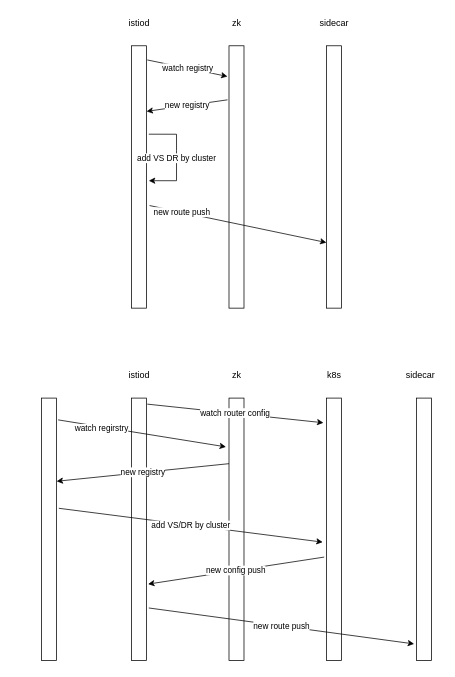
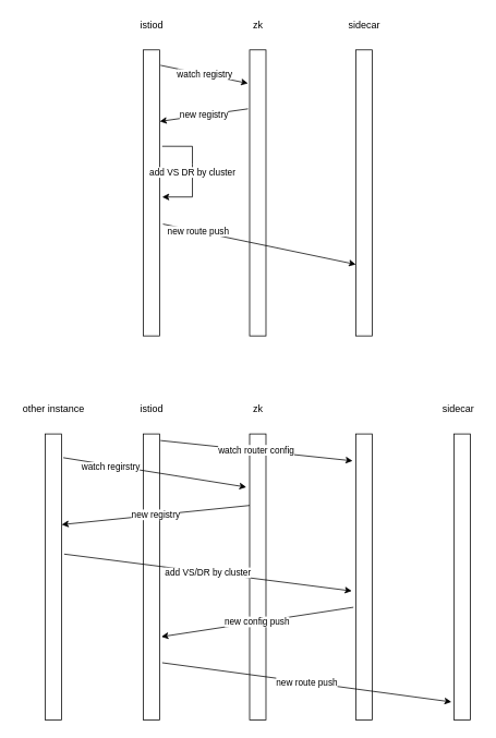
  <mxCell id="0" />
  <mxCell id="1" parent="0" />
  <mxCell id="2" value="" style="rounded=0;whiteSpace=wrap;html=1;" vertex="1" parent="1"><mxGeometry x="175" y="60" width="20" height="350" as="geometry" /></mxCell>
  <mxCell id="3" value="istiod" style="text;html=1;align=center;verticalAlign=middle;resizable=0;points=[];autosize=1;strokeColor=none;fillColor=none;" vertex="1" parent="1"><mxGeometry x="165" y="20" width="40" height="20" as="geometry" /></mxCell>
  <mxCell id="4" value="" style="rounded=0;whiteSpace=wrap;html=1;" vertex="1" parent="1"><mxGeometry x="305" y="60" width="20" height="350" as="geometry" /></mxCell>
  <mxCell id="5" value="zk" style="text;html=1;align=center;verticalAlign=middle;resizable=0;points=[];autosize=1;strokeColor=none;fillColor=none;" vertex="1" parent="1"><mxGeometry x="300" y="20" width="30" height="20" as="geometry" /></mxCell>
  <mxCell id="6" value="" style="rounded=0;whiteSpace=wrap;html=1;" vertex="1" parent="1"><mxGeometry x="435" y="60" width="20" height="350" as="geometry" /></mxCell>
  <mxCell id="7" value="sidecar" style="text;html=1;align=center;verticalAlign=middle;resizable=0;points=[];autosize=1;strokeColor=none;fillColor=none;" vertex="1" parent="1"><mxGeometry x="420" y="20" width="50" height="20" as="geometry" /></mxCell>
  <mxCell id="8" value="watch registry" style="endArrow=classic;html=1;rounded=0;exitX=1.05;exitY=0.054;exitDx=0;exitDy=0;exitPerimeter=0;entryX=-0.1;entryY=0.117;entryDx=0;entryDy=0;entryPerimeter=0;" edge="1" parent="1" source="2" target="4"><mxGeometry width="50" height="50" relative="1" as="geometry"><mxPoint x="355" y="240" as="sourcePoint" /><mxPoint x="405" y="190" as="targetPoint" /></mxGeometry></mxCell>
  <mxCell id="9" value="new registry" style="endArrow=classic;html=1;rounded=0;exitX=-0.1;exitY=0.206;exitDx=0;exitDy=0;exitPerimeter=0;entryX=1;entryY=0.25;entryDx=0;entryDy=0;" edge="1" parent="1" source="4" target="2"><mxGeometry width="50" height="50" relative="1" as="geometry"><mxPoint x="355" y="240" as="sourcePoint" /><mxPoint x="405" y="190" as="targetPoint" /></mxGeometry></mxCell>
  <mxCell id="10" value="add VS DR by cluster" style="endArrow=classic;html=1;rounded=0;exitX=1.15;exitY=0.337;exitDx=0;exitDy=0;exitPerimeter=0;" edge="1" parent="1" source="2"><mxGeometry x="0.015" width="50" height="50" relative="1" as="geometry"><mxPoint x="355" y="240" as="sourcePoint" /><mxPoint x="198" y="240" as="targetPoint" /><Array as="points"><mxPoint x="235" y="178" /><mxPoint x="235" y="200" /><mxPoint x="235" y="240" /></Array><mxPoint as="offset" /></mxGeometry></mxCell>
  <mxCell id="11" value="" style="endArrow=classic;html=1;rounded=0;exitX=1.2;exitY=0.609;exitDx=0;exitDy=0;exitPerimeter=0;entryX=0;entryY=0.75;entryDx=0;entryDy=0;" edge="1" parent="1" source="2" target="6"><mxGeometry width="50" height="50" relative="1" as="geometry"><mxPoint x="355" y="240" as="sourcePoint" /><mxPoint x="405" y="190" as="targetPoint" /></mxGeometry></mxCell>
  <mxCell id="12" value="new route push" style="edgeLabel;html=1;align=center;verticalAlign=middle;resizable=0;points=[];" vertex="1" connectable="0" parent="11"><mxGeometry x="-0.644" relative="1" as="geometry"><mxPoint as="offset" /></mxGeometry></mxCell>
  <mxCell id="13" value="" style="rounded=0;whiteSpace=wrap;html=1;" vertex="1" parent="1"><mxGeometry x="175" y="530" width="20" height="350" as="geometry" /></mxCell>
  <mxCell id="14" value="istiod" style="text;html=1;align=center;verticalAlign=middle;resizable=0;points=[];autosize=1;strokeColor=none;fillColor=none;" vertex="1" parent="1"><mxGeometry x="165" y="490" width="40" height="20" as="geometry" /></mxCell>
  <mxCell id="15" value="" style="rounded=0;whiteSpace=wrap;html=1;" vertex="1" parent="1"><mxGeometry x="305" y="530" width="20" height="350" as="geometry" /></mxCell>
  <mxCell id="16" value="zk" style="text;html=1;align=center;verticalAlign=middle;resizable=0;points=[];autosize=1;strokeColor=none;fillColor=none;" vertex="1" parent="1"><mxGeometry x="300" y="490" width="30" height="20" as="geometry" /></mxCell>
  <mxCell id="17" value="" style="rounded=0;whiteSpace=wrap;html=1;" vertex="1" parent="1"><mxGeometry x="435" y="530" width="20" height="350" as="geometry" /></mxCell>
  <mxCell id="18" value="sidecar" style="text;html=1;align=center;verticalAlign=middle;resizable=0;points=[];autosize=1;strokeColor=none;fillColor=none;" vertex="1" parent="1"><mxGeometry x="535" y="490" width="50" height="20" as="geometry" /></mxCell>
  <mxCell id="19" value="" style="rounded=0;whiteSpace=wrap;html=1;" vertex="1" parent="1"><mxGeometry x="555" y="530" width="20" height="350" as="geometry" /></mxCell>
- <mxCell id="20" value="k8s" style="text;html=1;align=center;verticalAlign=middle;resizable=0;points=[];autosize=1;strokeColor=none;fillColor=none;" vertex="1" parent="1"><mxGeometry x="430" y="490" width="30" height="20" as="geometry" /></mxCell>
  <mxCell id="21" value="watch router config" style="endArrow=classic;html=1;rounded=0;exitX=1.05;exitY=0.023;exitDx=0;exitDy=0;exitPerimeter=0;entryX=-0.2;entryY=0.094;entryDx=0;entryDy=0;entryPerimeter=0;" edge="1" parent="1" source="13" target="17"><mxGeometry width="50" height="50" relative="1" as="geometry"><mxPoint x="206" y="558.9" as="sourcePoint" /><mxPoint x="313" y="580.95" as="targetPoint" /></mxGeometry></mxCell>
  <mxCell id="22" value="" style="rounded=0;whiteSpace=wrap;html=1;" vertex="1" parent="1"><mxGeometry x="55" y="530" width="20" height="350" as="geometry" /></mxCell>
+ <mxCell id="23" value="other instance" style="text;html=1;align=center;verticalAlign=middle;resizable=0;points=[];autosize=1;strokeColor=none;fillColor=none;" vertex="1" parent="1"><mxGeometry x="20" y="490" width="90" height="20" as="geometry" /></mxCell>
  <mxCell id="24" value="" style="endArrow=classic;html=1;rounded=0;exitX=1.1;exitY=0.083;exitDx=0;exitDy=0;exitPerimeter=0;entryX=-0.2;entryY=0.186;entryDx=0;entryDy=0;entryPerimeter=0;" edge="1" parent="1" source="22" target="15"><mxGeometry width="50" height="50" relative="1" as="geometry"><mxPoint x="355" y="750" as="sourcePoint" /><mxPoint x="405" y="700" as="targetPoint" /></mxGeometry></mxCell>
  <mxCell id="25" value="watch regirstry" style="edgeLabel;html=1;align=center;verticalAlign=middle;resizable=0;points=[];" vertex="1" connectable="0" parent="24"><mxGeometry x="-0.48" y="-2" relative="1" as="geometry"><mxPoint as="offset" /></mxGeometry></mxCell>
  <mxCell id="26" value="new registry" style="endArrow=classic;html=1;rounded=0;exitX=0;exitY=0.25;exitDx=0;exitDy=0;entryX=1;entryY=0.317;entryDx=0;entryDy=0;entryPerimeter=0;" edge="1" parent="1" source="15" target="22"><mxGeometry width="50" height="50" relative="1" as="geometry"><mxPoint x="355" y="690" as="sourcePoint" /><mxPoint x="405" y="640" as="targetPoint" /></mxGeometry></mxCell>
  <mxCell id="27" value="add VS/DR by cluster" style="endArrow=classic;html=1;rounded=0;exitX=1.15;exitY=0.42;exitDx=0;exitDy=0;exitPerimeter=0;entryX=-0.25;entryY=0.549;entryDx=0;entryDy=0;entryPerimeter=0;" edge="1" parent="1" source="22" target="17"><mxGeometry width="50" height="50" relative="1" as="geometry"><mxPoint x="355" y="660" as="sourcePoint" /><mxPoint x="405" y="610" as="targetPoint" /></mxGeometry></mxCell>
  <mxCell id="28" value="new config push" style="endArrow=classic;html=1;rounded=0;entryX=1.1;entryY=0.709;entryDx=0;entryDy=0;entryPerimeter=0;exitX=-0.15;exitY=0.606;exitDx=0;exitDy=0;exitPerimeter=0;" edge="1" parent="1" source="17" target="13"><mxGeometry width="50" height="50" relative="1" as="geometry"><mxPoint x="355" y="820" as="sourcePoint" /><mxPoint x="405" y="770" as="targetPoint" /></mxGeometry></mxCell>
  <mxCell id="29" value="new route push" style="endArrow=classic;html=1;rounded=0;exitX=1.15;exitY=0.8;exitDx=0;exitDy=0;exitPerimeter=0;entryX=-0.15;entryY=0.937;entryDx=0;entryDy=0;entryPerimeter=0;" edge="1" parent="1" source="13" target="19"><mxGeometry width="50" height="50" relative="1" as="geometry"><mxPoint x="355" y="720" as="sourcePoint" /><mxPoint x="405" y="670" as="targetPoint" /></mxGeometry></mxCell>
